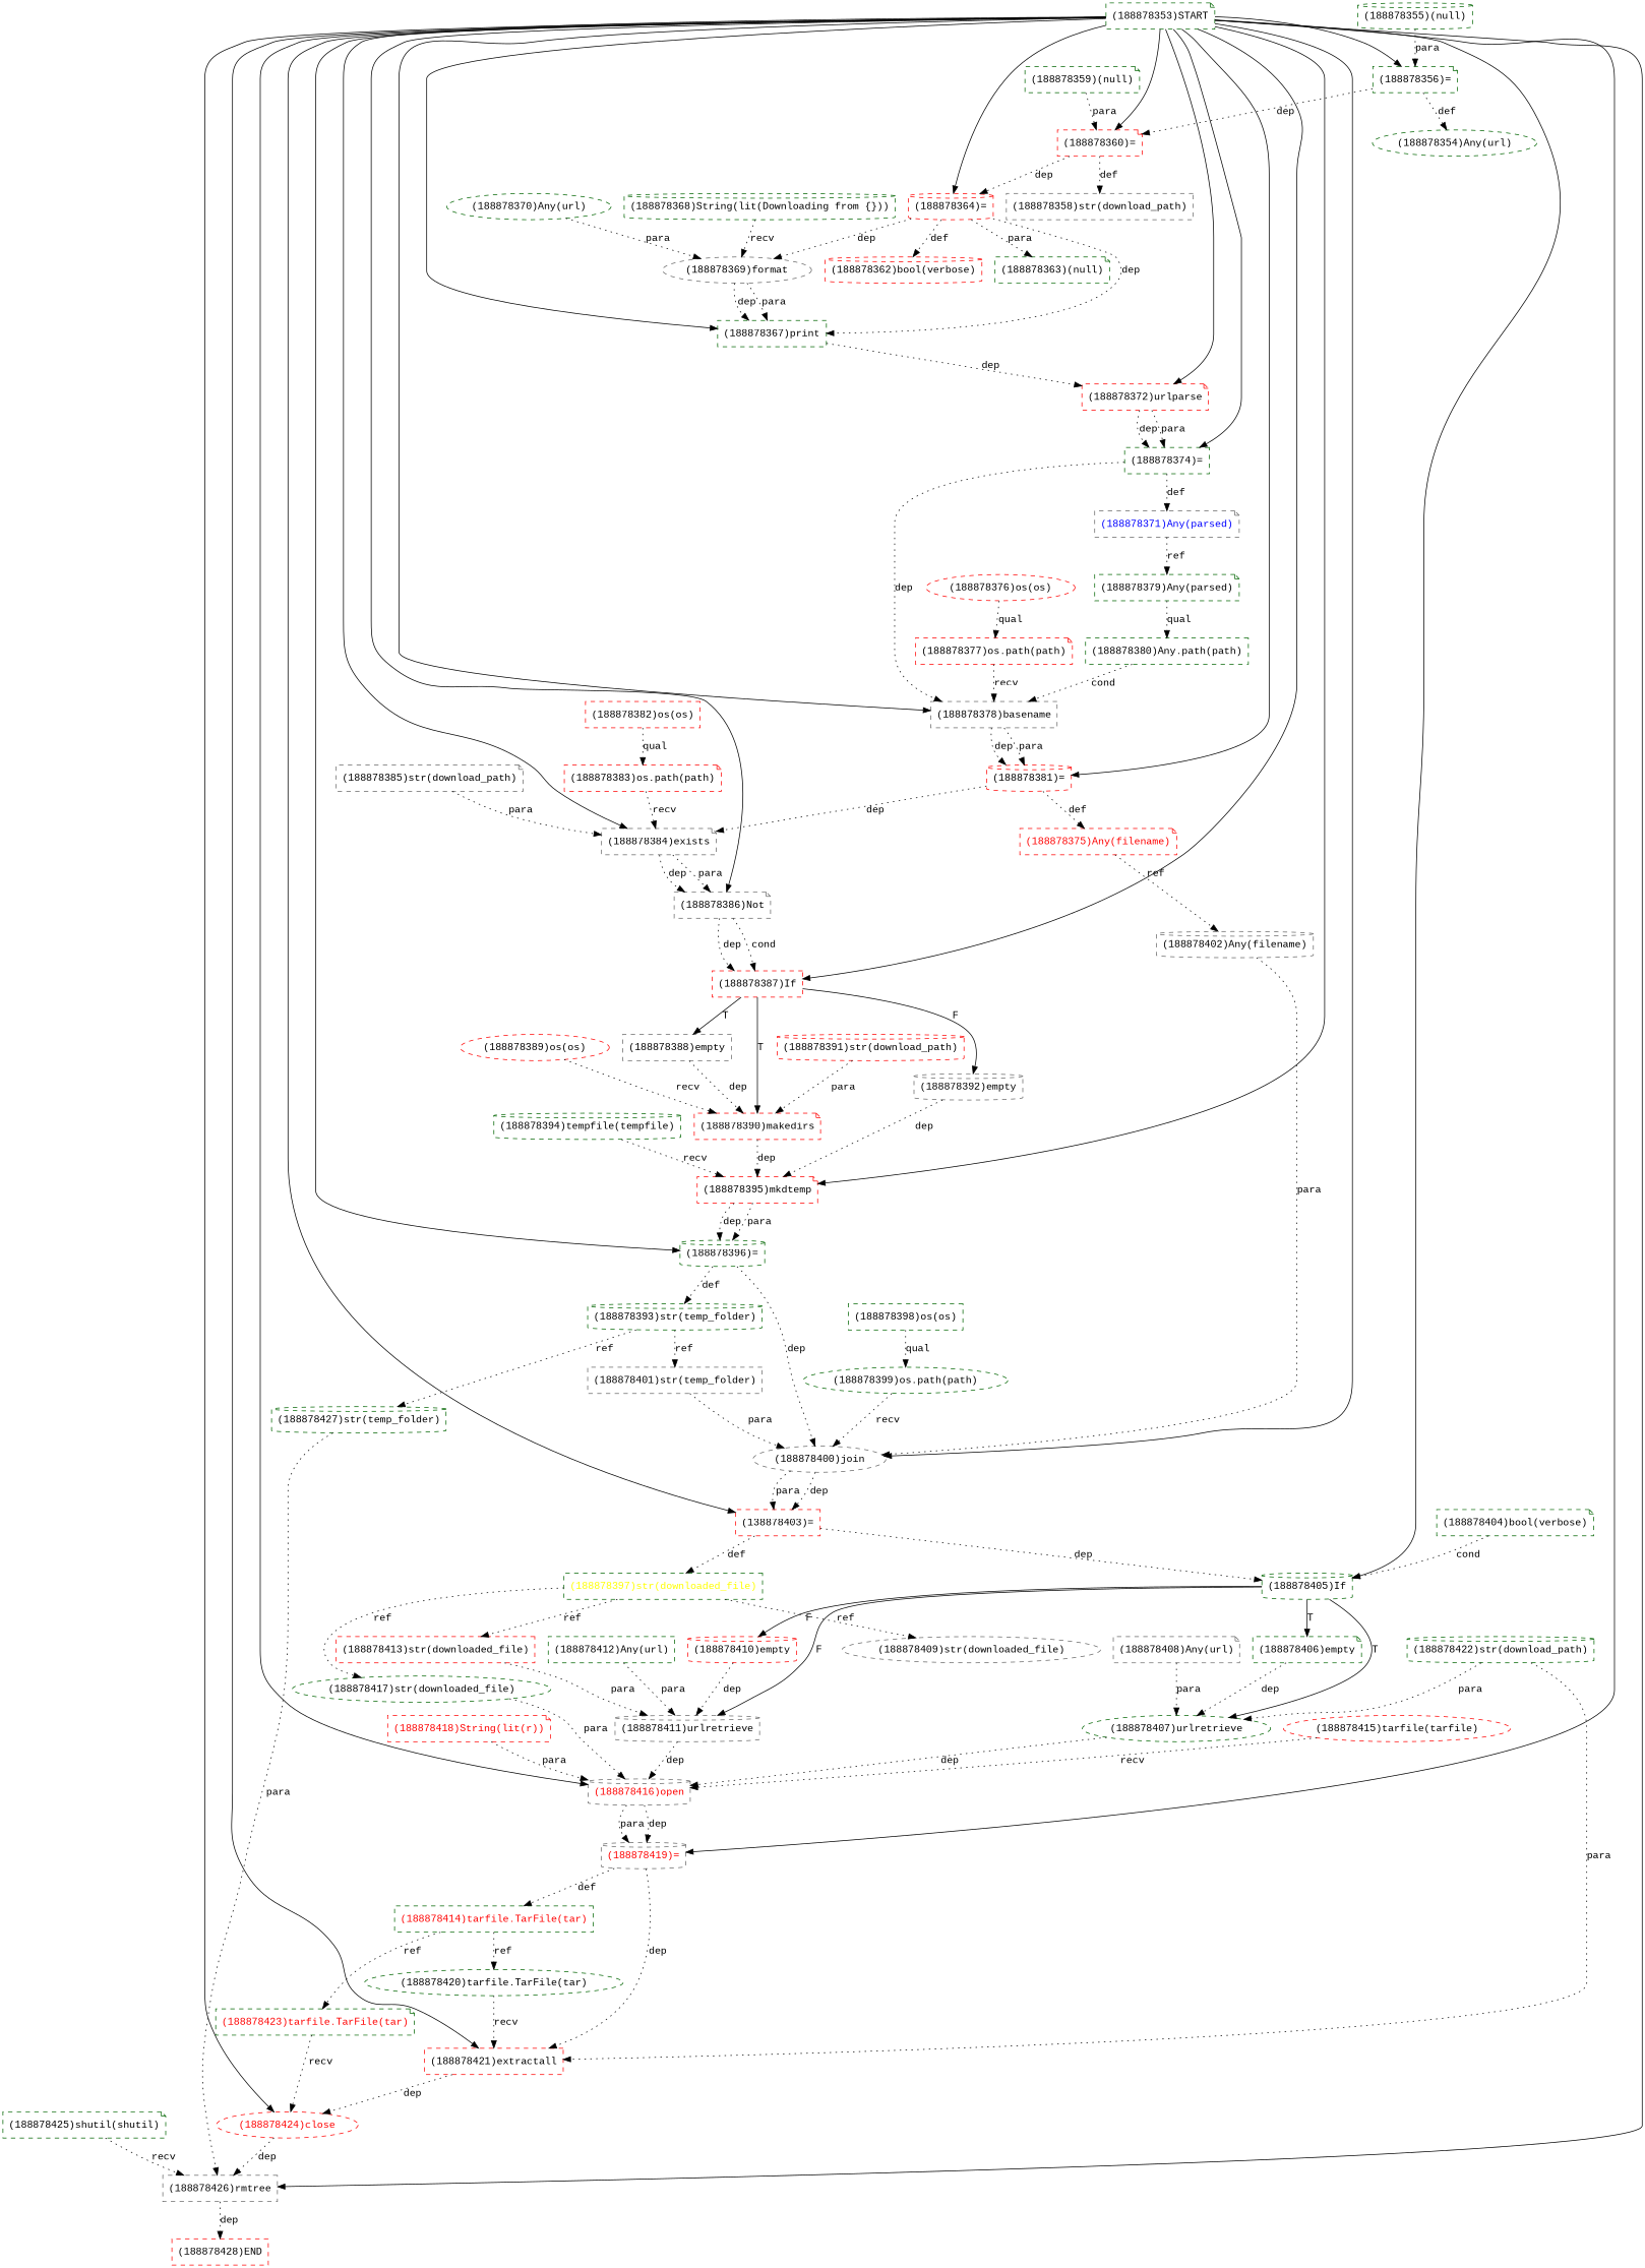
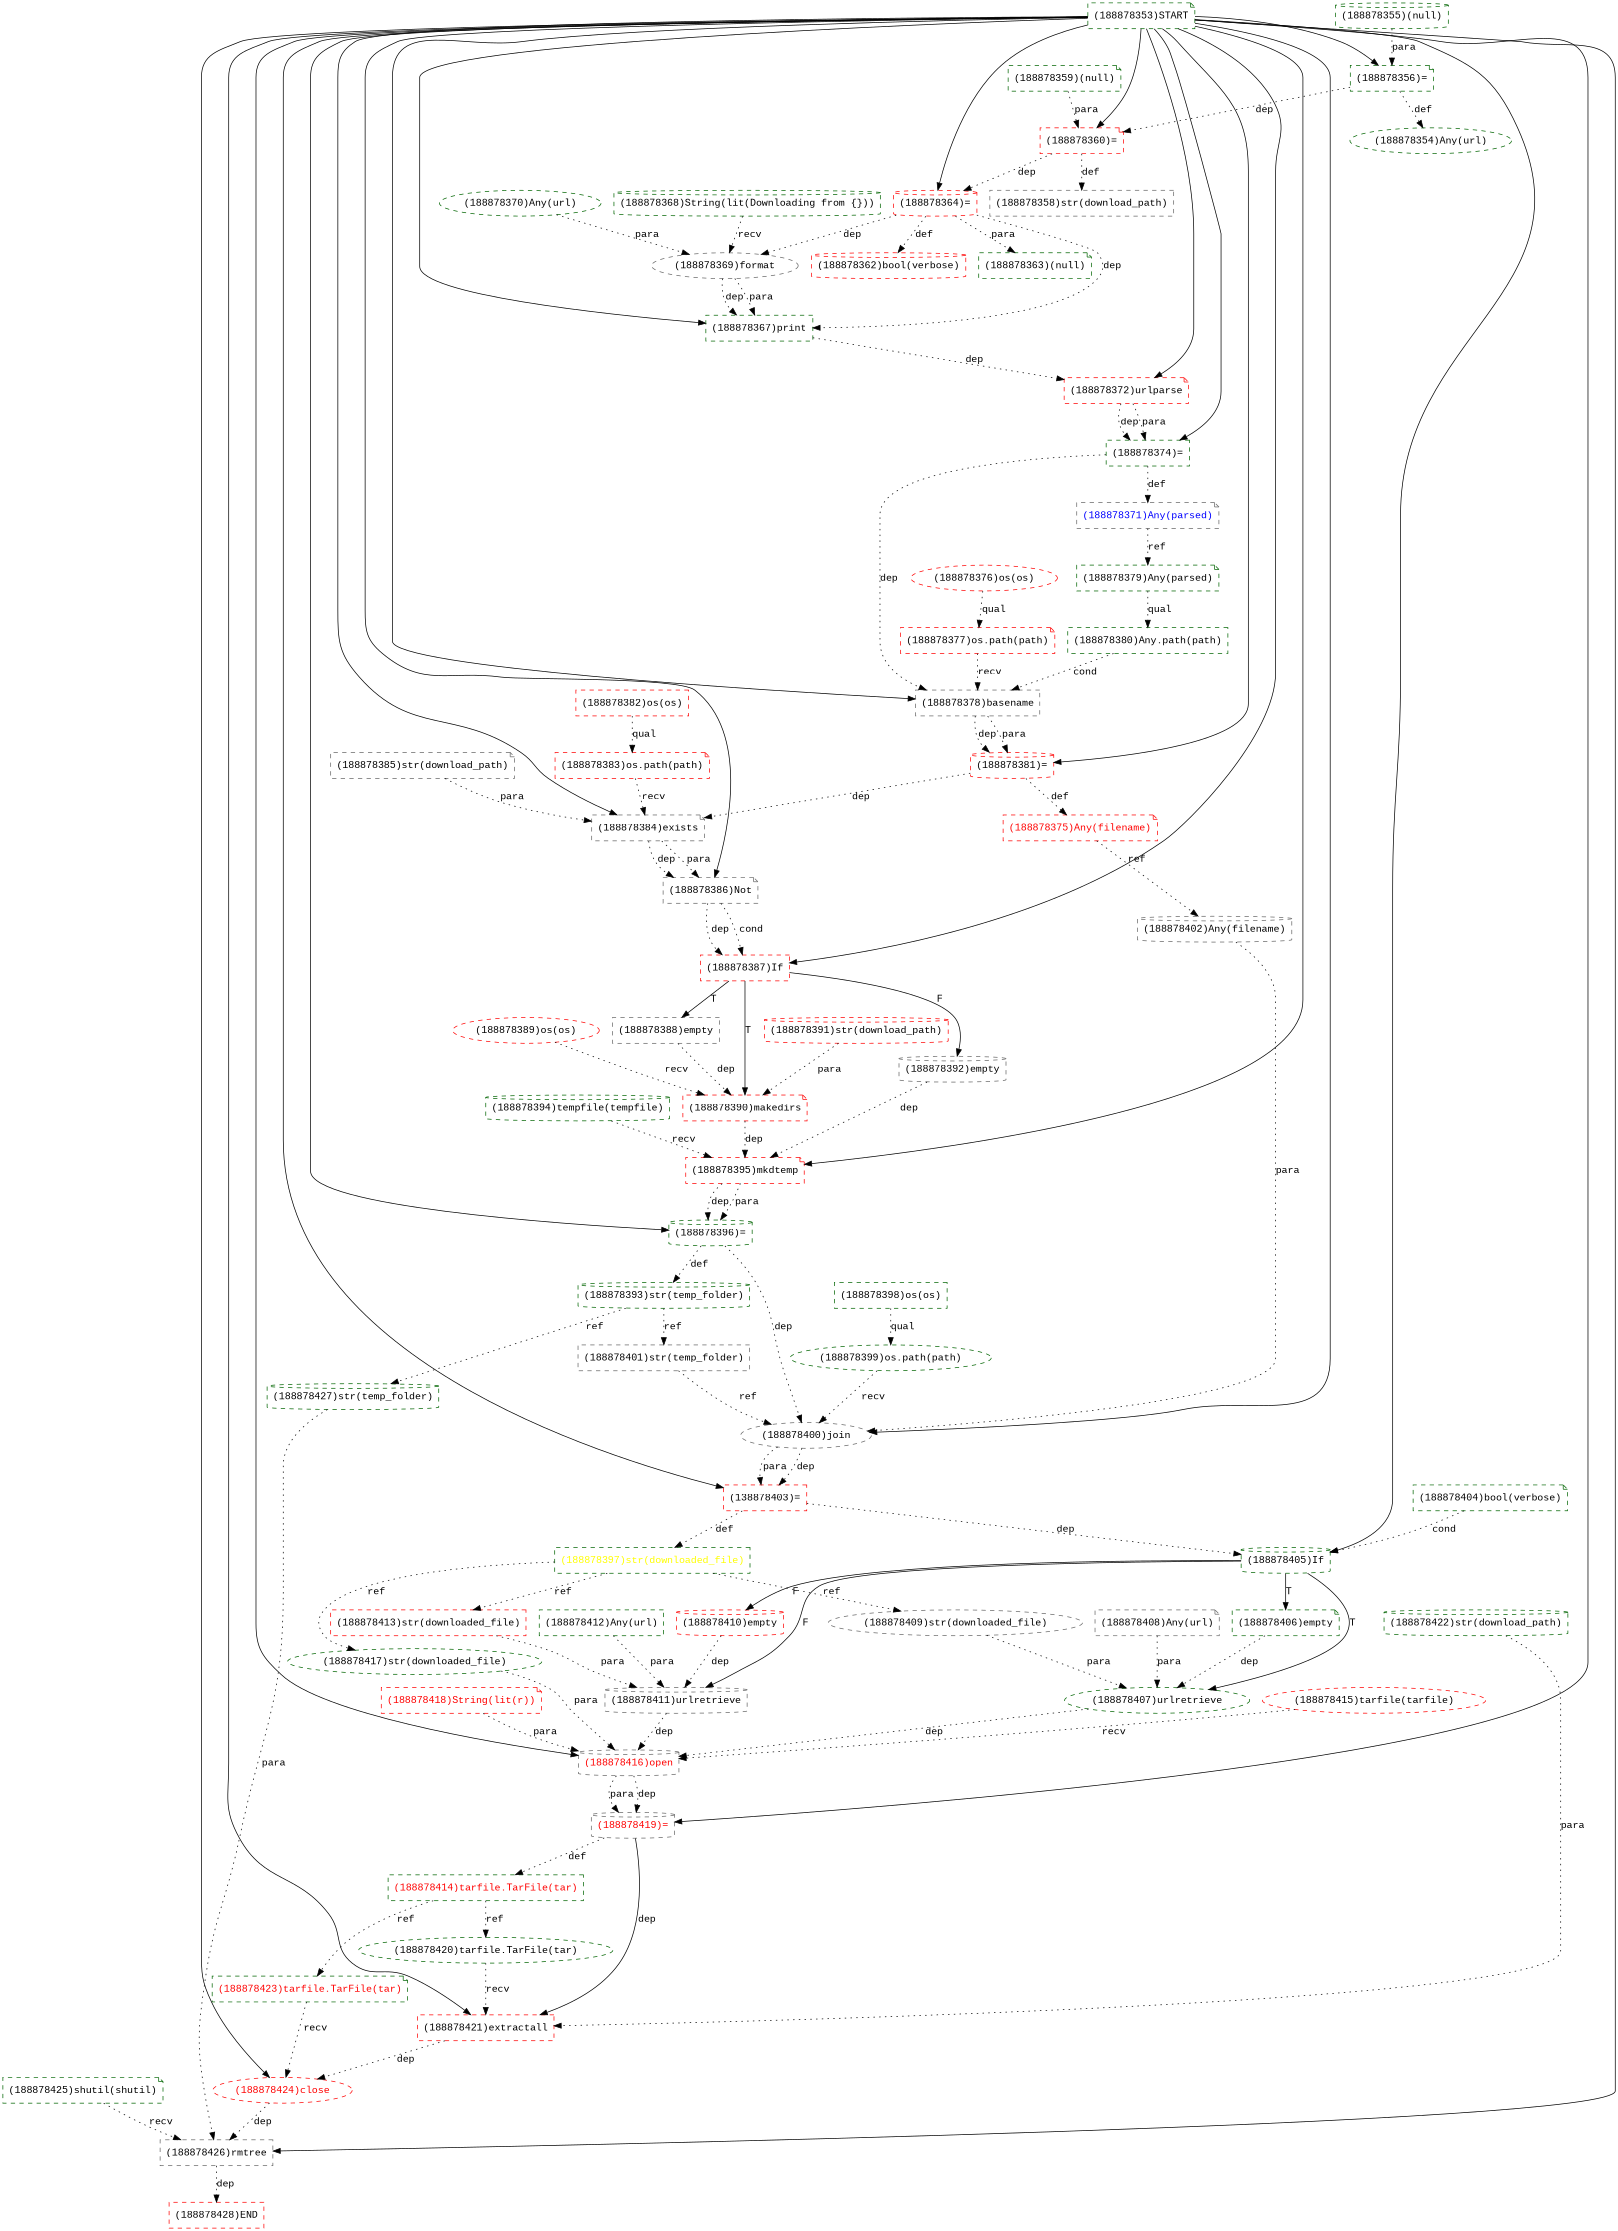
  digraph {
    fontname="Liberation Mono"
    node [color=darkgreen fontname="Liberation Mono" shape=note style=dashed]
    edge [fontname="Liberation Mono" style=dotted]
    n1 [label="(188878356)="]
    n2 [color=red label="(188878360)="]
    n3 [label="(188878354)Any(url)" shape=ellipse]
    n4 [color=red label="(188878364)=" shape=cylinder]
    n5 [color=gray40 label="(188878358)str(download_path)" shape=box]
    n6 [color=gray40 label="(188878402)Any(filename)" shape=cylinder]
    n7 [color=gray40 label="(188878400)join" shape=ellipse]
    n8 [color=red label="(138878403)=" shape=box]
    n9 [color=red label="(188878381)=" shape=cylinder]
    n10 [color=red fontcolor=red label="(188878375)Any(filename)"]
    n11 [color=gray40 label="(188878384)exists"]
    n12 [color=gray40 label="(188878386)Not"]
    n13 [color=red label="(188878387)If" shape=box]
    n14 [color=red label="(188878390)makedirs"]
    n15 [color=gray40 label="(188878388)empty" shape=box]
    n16 [color=gray40 label="(188878392)empty" shape=cylinder]
    n17 [color=red label="(188878395)mkdtemp"]
    n18 [label="(188878363)(null)"]
    n19 [color=gray40 label="(188878369)format" shape=ellipse]
    n20 [label="(188878367)print" shape=box]
    n21 [color=red label="(188878362)bool(verbose)" shape=cylinder]
    n22 [label="(188878396)=" shape=cylinder]
    n23 [fontcolor=black label="(188878393)str(temp_folder)" shape=cylinder]
    n24 [color=gray40 fontcolor=blue label="(188878371)Any(parsed)"]
    n25 [label="(188878379)Any(parsed)"]
    n26 [label="(188878380)Any.path(path)" shape=box]
    n27 [color=red label="(188878421)extractall" shape=box]
    n28 [color=red fontcolor=red label="(188878424)close" shape=ellipse]
    n29 [color=gray40 label="(188878426)rmtree" shape=box]
    n30 [label="(188878425)shutil(shutil)"]
    n31 [color=red label="(188878428)END" shape=box]
    n32 [color=red label="(188878376)os(os)" shape=ellipse]
    n33 [color=red label="(188878377)os.path(path)"]
    n34 [color=gray40 label="(188878378)basename" shape=box]
    n35 [color=red label="(188878410)empty" shape=cylinder]
    n36 [color=gray40 label="(188878411)urlretrieve" shape=cylinder]
    n37 [color=gray40 fontcolor=red label="(188878416)open" shape=cylinder]
    n38 [label="(188878405)If" shape=cylinder]
    n39 [label="(188878407)urlretrieve" shape=ellipse]
    n40 [label="(188878406)empty"]
    n41 [color=gray40 fontcolor=red label="(188878419)=" shape=cylinder]
    n42 [fontcolor=red label="(188878414)tarfile.TarFile(tar)" shape=box]
    n43 [label="(188878420)tarfile.TarFile(tar)" shape=ellipse]
    n44 [fontcolor=red label="(188878423)tarfile.TarFile(tar)"]
    n45 [label="(188878355)(null)" shape=cylinder]
    n46 [color=red label="(188878382)os(os)" shape=box]
    n47 [color=red label="(188878383)os.path(path)"]
    n48 [color=gray40 label="(188878401)str(temp_folder)" shape=box]
    n49 [label="(188878427)str(temp_folder)" shape=cylinder]
    n50 [color=red label="(188878372)urlparse"]
    n51 [label="(188878374)=" shape=box]
    n52 [color=red label="(188878391)str(download_path)" shape=cylinder]
    n53 [label="(188878359)(null)"]
    n54 [label="(188878404)bool(verbose)"]
    n55 [color=red label="(188878415)tarfile(tarfile)" shape=ellipse]
    n56 [color=gray40 label="(188878385)str(download_path)"]
    n57 [label="(188878417)str(downloaded_file)" shape=ellipse]
    n58 [color=red label="(188878389)os(os)" shape=ellipse]
    n59 [label="(188878399)os.path(path)" shape=ellipse]
    n60 [label="(188878422)str(download_path)" shape=cylinder]
    n61 [label="(188878412)Any(url)" shape=box]
    n62 [fontcolor=yellow label="(188878397)str(downloaded_file)" shape=box]
    n63 [label="(188878398)os(os)" shape=box]
    n64 [color=red label="(188878413)str(downloaded_file)" shape=box]
    n65 [color=gray40 label="(188878409)str(downloaded_file)" shape=ellipse]
    n66 [label="(188878368)String(lit(Downloading from {}))" shape=cylinder]
    n67 [label="(188878394)tempfile(tempfile)" shape=cylinder]
    n68 [label="(188878353)START"]
    n69 [label="(188878370)Any(url)" shape=ellipse]
    n70 [color=gray40 label="(188878408)Any(url)"]
    n71 [color=red fontcolor=red label="(188878418)String(lit(r))"]
    n1 -> n2 [label=dep]
    n1 -> n3 [label=def]
    n2 -> n4 [label=dep]
    n2 -> n5 [label=def]
    n4 -> n18 [label=para]
    n4 -> n19 [label=dep]
    n4 -> n20 [label=dep]
    n4 -> n21 [label=def]
    n6 -> n7 [label=para]
    n7 -> n8 [label=dep]
    n7 -> n8 [label=para]
    n8 -> n38 [label=dep]
    n8 -> n62 [label=def]
    n9 -> n10 [label=def]
    n9 -> n11 [label=dep]
    n10 -> n6 [label=ref]
    n11 -> n12 [label=dep]
    n11 -> n12 [label=para]
    n12 -> n13 [label=dep]
    n12 -> n13 [label=cond]
    n13 -> n14 [label=T style=""]
    n13 -> n15 [label=T style=""]
    n13 -> n16 [label=F style=""]
    n14 -> n17 [label=dep]
    n15 -> n14 [label=dep]
    n16 -> n17 [label=dep]
    n17 -> n22 [label=dep]
    n17 -> n22 [label=para]
    n19 -> n20 [label=dep]
    n19 -> n20 [label=para]
    n20 -> n50 [label=dep]
    n22 -> n7 [label=dep]
    n22 -> n23 [label=def]
    n23 -> n48 [label=ref]
    n23 -> n49 [label=ref]
    n24 -> n25 [label=ref]
    n25 -> n26 [label=qual]
    n26 -> n34 [label=cond]
    n27 -> n28 [label=dep]
    n28 -> n29 [label=dep]
    n29 -> n31 [label=dep]
    n30 -> n29 [label=recv]
    n32 -> n33 [label=qual]
    n33 -> n34 [label=recv]
    n34 -> n9 [label=dep]
    n34 -> n9 [label=para]
    n35 -> n36 [label=dep]
    n36 -> n37 [label=dep]
    n37 -> n41 [label=dep]
    n37 -> n41 [label=para]
    n38 -> n35 [label=F style=""]
    n38 -> n36 [label=F style=""]
    n38 -> n39 [label=T style=""]
    n38 -> n40 [label=T style=""]
    n39 -> n37 [label=dep]
    n40 -> n39 [label=dep]
-   n41 -> n27 [label=dep]
+   n41 -> n27 [label=dep style=solid]
    n41 -> n42 [label=def]
    n42 -> n43 [label=ref]
    n42 -> n44 [label=ref]
    n43 -> n27 [label=recv]
    n44 -> n28 [label=recv]
    n45 -> n1 [label=para]
    n46 -> n47 [label=qual]
    n47 -> n11 [label=recv]
-   n48 -> n7 [label=para]
+   n48 -> n7 [label=ref]
    n49 -> n29 [label=para]
    n50 -> n51 [label=dep]
    n50 -> n51 [label=para]
    n51 -> n24 [label=def]
    n51 -> n34 [label=dep]
    n52 -> n14 [label=para]
    n53 -> n2 [label=para]
    n54 -> n38 [label=cond]
    n55 -> n37 [label=recv]
    n56 -> n11 [label=para]
    n57 -> n37 [label=para]
    n58 -> n14 [label=recv]
    n59 -> n7 [label=recv]
    n60 -> n27 [label=para]
    n61 -> n36 [label=para]
    n62 -> n57 [label=ref]
    n62 -> n64 [label=ref]
    n62 -> n65 [label=ref]
    n63 -> n59 [label=qual]
    n64 -> n36 [label=para]
-   n60 -> n39 [label=para]
+   n65 -> n39 [label=para]
    n66 -> n19 [label=recv]
    n67 -> n17 [label=recv]
    n68 -> n1 [style=solid]
    n68 -> n2 [style=solid]
    n68 -> n4 [style=solid]
    n68 -> n7 [style=solid]
    n68 -> n8 [style=solid]
    n68 -> n9 [style=solid]
    n68 -> n11 [style=solid]
    n68 -> n12 [style=solid]
    n68 -> n13 [style=solid]
    n68 -> n17 [style=solid]
    n68 -> n20 [style=solid]
    n68 -> n22 [style=solid]
    n68 -> n27 [style=solid]
    n68 -> n28 [style=solid]
    n68 -> n29 [style=solid]
    n68 -> n34 [style=solid]
    n68 -> n37 [style=solid]
    n68 -> n38 [style=solid]
    n68 -> n41 [style=solid]
    n68 -> n50 [style=solid]
    n68 -> n51 [style=solid]
    n69 -> n19 [label=para]
    n70 -> n39 [label=para]
    n71 -> n37 [label=para]
  }
